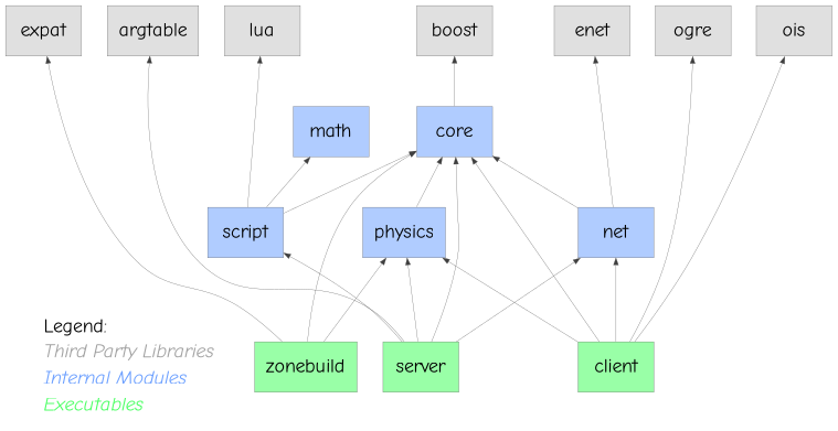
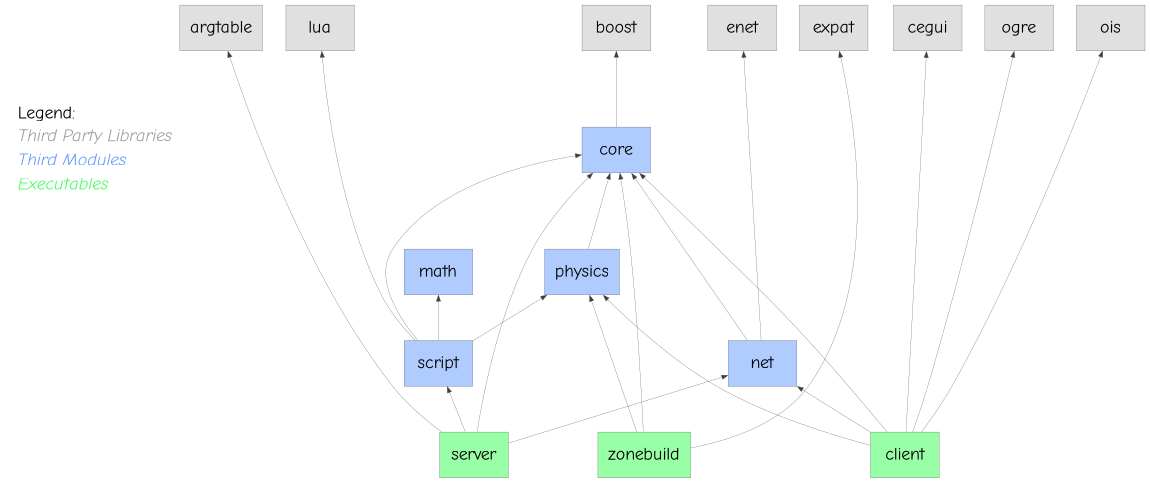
  digraph {
    fontname="Comic Neue"
    rankdir=BT
    node [fontname="Comic Neue" shape=box color="#3f3f3f" fillcolor="#e0e0e0" penwidth=0.2 style=filled]
    edge [arrowsize=0.5 color="#3f3f3f" fontname="Comic Neue" penwidth=0.2]
-   n1 [label=<                  <table border="0" cellpadding="2" cellspacing="0" cellborder="0">                     <tr><td align="left">Legend:</td></tr>                     <tr><td align="left"><font color="#a0a0a0"><i>Third Party Libraries</i></font></td></tr>                     <tr><td align="left"><font color="#6b9fff"><i>Internal Modules</i></font></td></tr>                     <tr><td align="left"><font color="#47ff60"><i>Executables</i></font></td></tr>                 </table>              > shape=none color="" fillcolor="" penwidth="" style=""]
+   n1 [label=<                  <table border="0" cellpadding="2" cellspacing="0" cellborder="0">                     <tr><td align="left">Legend:</td></tr>                     <tr><td align="left"><font color="#a0a0a0"><i>Third Party Libraries</i></font></td></tr>                     <tr><td align="left"><font color="#6b9fff"><i>Third Modules</i></font></td></tr>                     <tr><td align="left"><font color="#47ff60"><i>Executables</i></font></td></tr>                 </table>              > shape=none color="" fillcolor="" penwidth="" style=""]
    client [fillcolor="#99ffa7"]
    server [fillcolor="#99ffa7"]
    zonebuild [fillcolor="#99ffa7"]
    core [fillcolor="#b0ccff"]
    math [fillcolor="#b0ccff"]
    net [fillcolor="#b0ccff"]
    physics [fillcolor="#b0ccff"]
    script [fillcolor="#b0ccff"]
    argtable
    boost
+   cegui
    enet
    expat
    lua
    ogre
    ois
    subgraph sub_1 {
      label=Legend
      n1
    }
    subgraph sub_2 {
      subgraph sub_3 {
        rank=min
        client
        server
        zonebuild
      }
      subgraph sub_4 {
        core
        math
        net
        physics
        script
      }
      subgraph sub_5 {
        rank=sink
        argtable
        boost
+       cegui
        enet
        expat
        lua
        ogre
        ois
      }
    }
    client -> core
    client -> net
    client -> physics
+   client -> cegui
    client -> ogre
    client -> ois
    server -> core
    server -> net
-   server -> physics
+   script -> physics
    server -> script
    server -> argtable
    zonebuild -> core
    zonebuild -> physics
    zonebuild -> expat
    core -> boost
    net -> core
    net -> enet
    physics -> core
    script -> core
    script -> math
    script -> lua
  }
